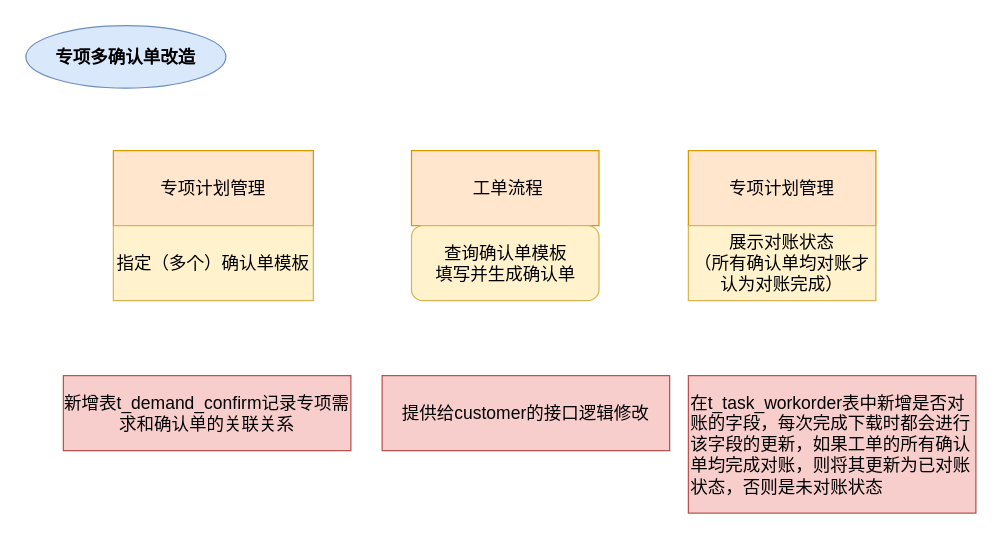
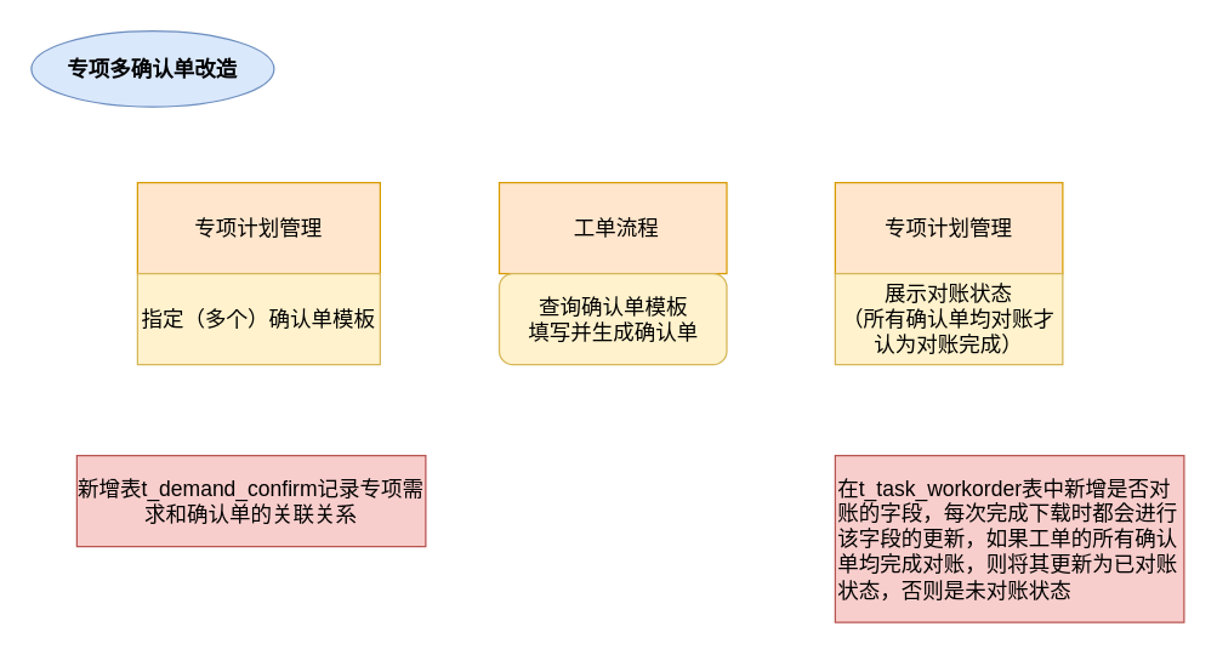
  <mxCell id="0" />
  <mxCell id="1" parent="0" />
  <mxCell id="2" value="专项多确认单改造" style="ellipse;whiteSpace=wrap;html=1;fillColor=#dae8fc;strokeColor=#6c8ebf;fontStyle=1;fontSize=14;sketch=0;shadow=0;" vertex="1" parent="1"><mxGeometry x="20" y="20" width="160" height="50" as="geometry" /></mxCell>
  <mxCell id="3" value="专项计划管理&lt;br&gt;" style="rounded=0;whiteSpace=wrap;html=1;fontSize=14;shadow=0;sketch=0;fillColor=#ffe6cc;strokeColor=#d79b00;" vertex="1" parent="1"><mxGeometry x="90" y="120" width="160" height="60" as="geometry" /></mxCell>
  <mxCell id="4" value="&lt;span&gt;指定（多个）确认单模板&lt;/span&gt;" style="rounded=0;whiteSpace=wrap;html=1;shadow=0;sketch=0;fontSize=14;fillColor=#fff2cc;strokeColor=#d6b656;" vertex="1" parent="1"><mxGeometry x="90" y="180" width="160" height="60" as="geometry" /></mxCell>
  <mxCell id="5" value="&amp;nbsp;工单流程" style="rounded=0;whiteSpace=wrap;html=1;fontSize=14;shadow=0;sketch=0;fillColor=#ffe6cc;strokeColor=#d79b00;" vertex="1" parent="1"><mxGeometry x="328.5" y="120" width="150" height="60" as="geometry" /></mxCell>
  <mxCell id="6" value="&lt;span&gt;查询确认单模板&lt;br&gt;填写并生成确认单&lt;/span&gt;" style="whiteSpace=wrap;html=1;shadow=0;sketch=0;fontSize=14;fillColor=#fff2cc;strokeColor=#d6b656;rounded=1;" vertex="1" parent="1"><mxGeometry x="328.5" y="180" width="150" height="60" as="geometry" /></mxCell>
  <mxCell id="7" value="专项计划管理" style="rounded=0;whiteSpace=wrap;html=1;fontSize=14;shadow=0;sketch=0;fillColor=#ffe6cc;strokeColor=#d79b00;" vertex="1" parent="1"><mxGeometry x="550" y="120" width="150" height="60" as="geometry" /></mxCell>
  <mxCell id="8" value="&lt;span&gt;展示对账状态&lt;br&gt;（所有确认单均对账才认为对账完成）&lt;br&gt;&lt;/span&gt;" style="rounded=0;whiteSpace=wrap;html=1;shadow=0;sketch=0;fontSize=14;fillColor=#fff2cc;strokeColor=#d6b656;" vertex="1" parent="1"><mxGeometry x="550" y="180" width="150" height="60" as="geometry" /></mxCell>
  <mxCell id="9" value="新增表t_demand_confirm记录专项需求和确认单的关联关系" style="rounded=0;whiteSpace=wrap;html=1;shadow=0;sketch=0;fontSize=14;fillColor=#f8cecc;strokeColor=#b85450;" vertex="1" parent="1"><mxGeometry x="50" y="300" width="230" height="60" as="geometry" /></mxCell>
- <mxCell id="10" value="提供给customer的接口逻辑修改" style="rounded=0;whiteSpace=wrap;html=1;shadow=0;sketch=0;fontSize=14;fillColor=#f8cecc;strokeColor=#b85450;" vertex="1" parent="1"><mxGeometry x="305" y="300" width="230" height="60" as="geometry" /></mxCell>
  <mxCell id="11" value="在t_task_workorder表中新增是否对账的字段，每次完成下载时都会进行该字段的更新，如果工单的所有确认单均完成对账，则将其更新为已对账状态，否则是未对账状态" style="rounded=0;whiteSpace=wrap;html=1;shadow=0;sketch=0;fontSize=14;fillColor=#f8cecc;strokeColor=#b85450;align=left;" vertex="1" parent="1"><mxGeometry x="550" y="300" width="230" height="110" as="geometry" /></mxCell>
